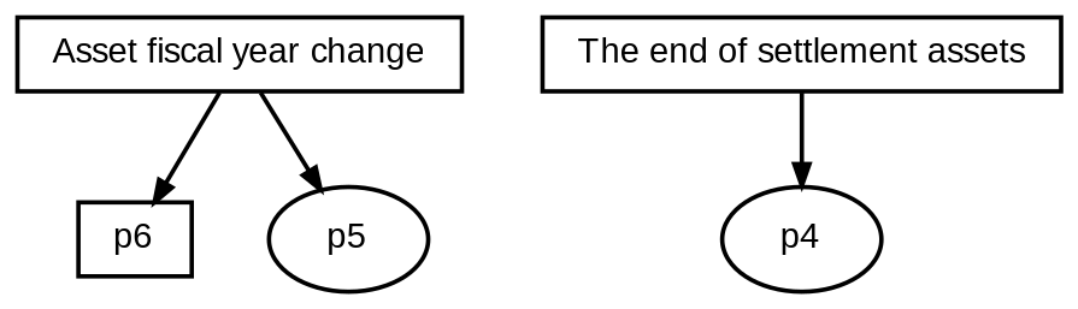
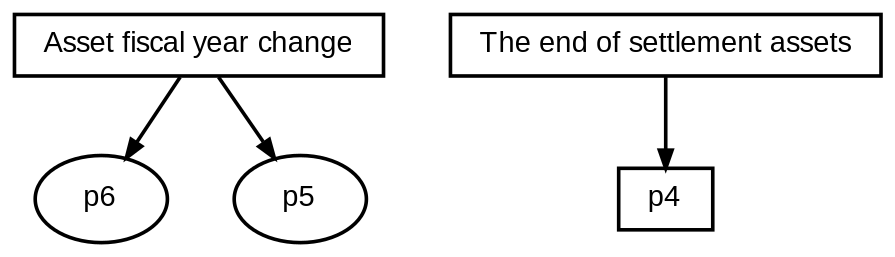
  digraph {
    fontname=Arial
    fontsize=8
    rankdir=TB
    ranksep=.3
    remincross=true
    node [fontname=Arial fontsize=8 shape=oval]
    edge [arrowsize=0.5]
    n1 [height=.2 label="Asset fiscal year change" shape=box width=.2]
-   n2 [height=.2 label=p6 shape=box width=.2]
+   n2 [height=.2 label=p6 width=.2]
    n3 [height=.2 label=p5 width=.2]
    n4 [height=.2 label="The end of settlement assets" shape=box width=.2]
-   n5 [height=.2 label=p4 width=.2]
+   n5 [height=.2 label=p4 shape=box width=.2]
    n1 -> n2
    n1 -> n3
    n4 -> n5
  }
